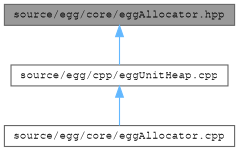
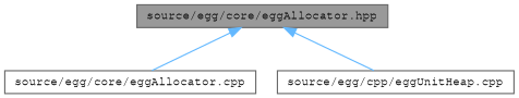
  digraph {
    node [color=grey40 fillcolor=white fontname=FreeMono fontsize=10 shape=box style=filled]
    edge [color=steelblue1 dir=back fontname=FreeMono fontsize=10 labelfontname=FreeMono labelfontsize=10 style=solid]
    n1 [color=gray40 fillcolor=grey60 fontcolor=black height=0.2 label="source/egg/core/eggAllocator.hpp" width=0.4]
    n2 [height=0.2 label="source/egg/core/eggAllocator.cpp" width=0.4]
    n3 [height=0.2 label="source/egg/cpp/eggUnitHeap.cpp" width=0.4]
-   n3 -> n2
+   n1 -> n2
    n1 -> n3
  }
